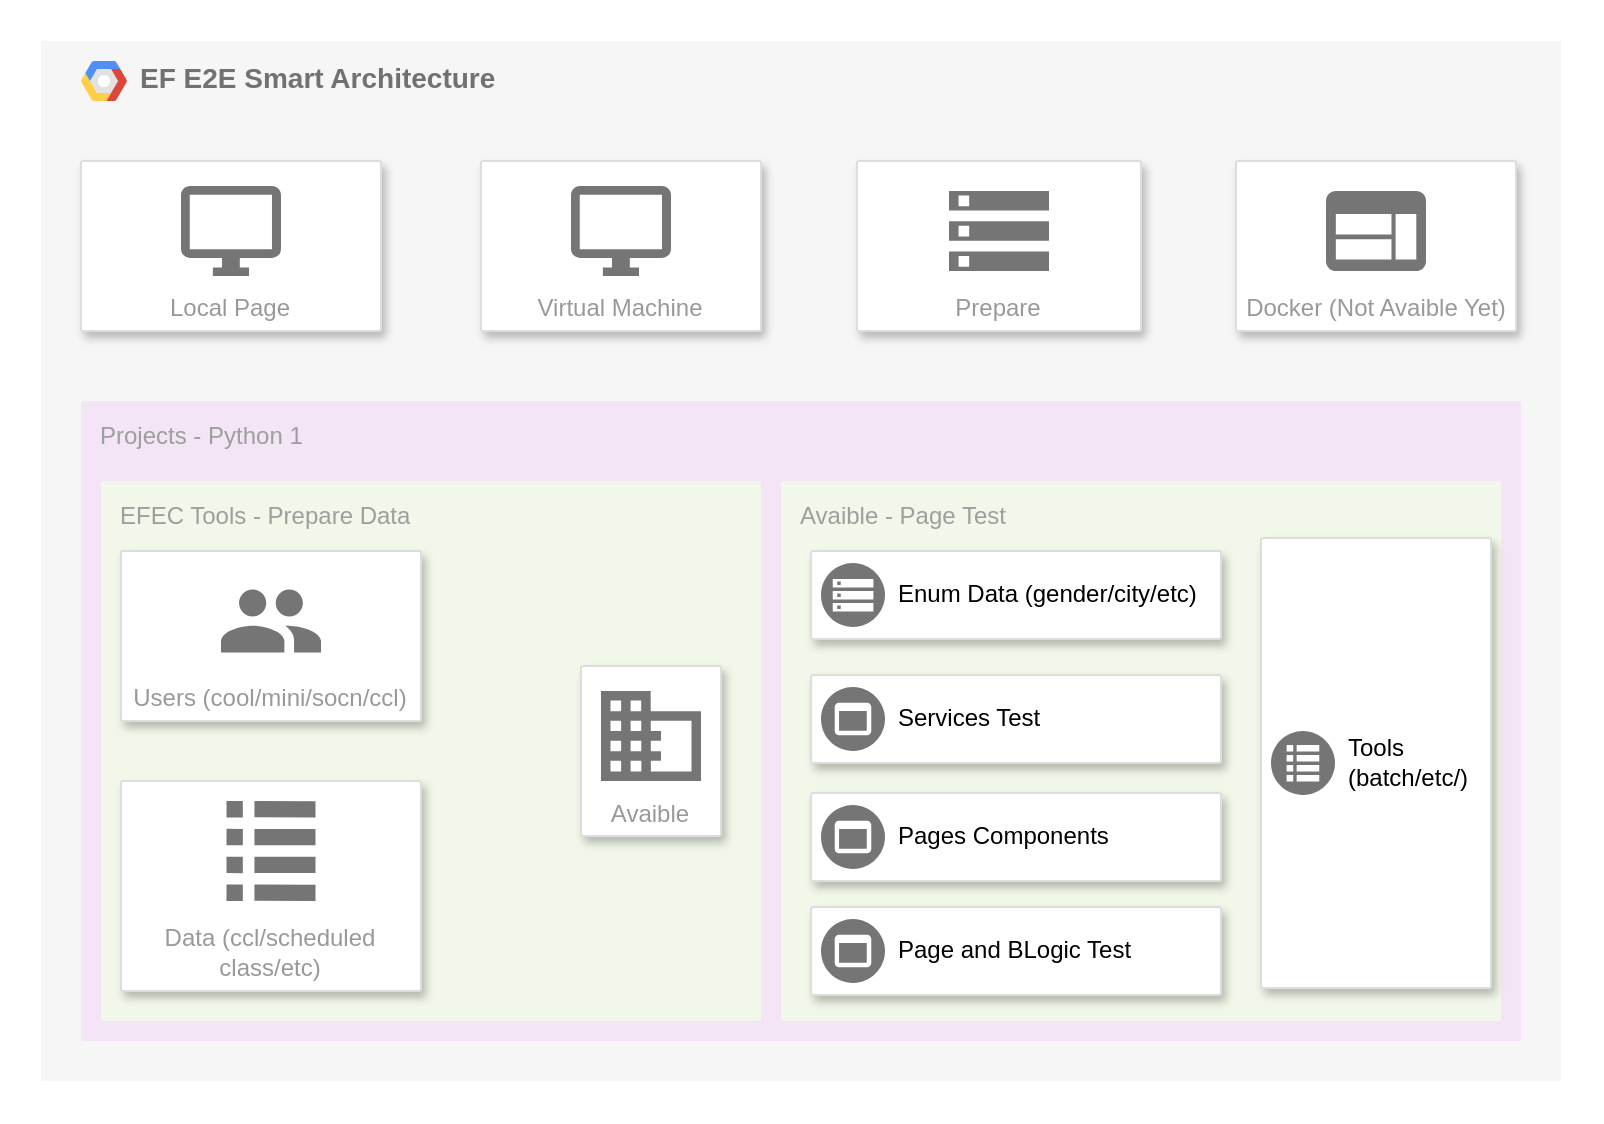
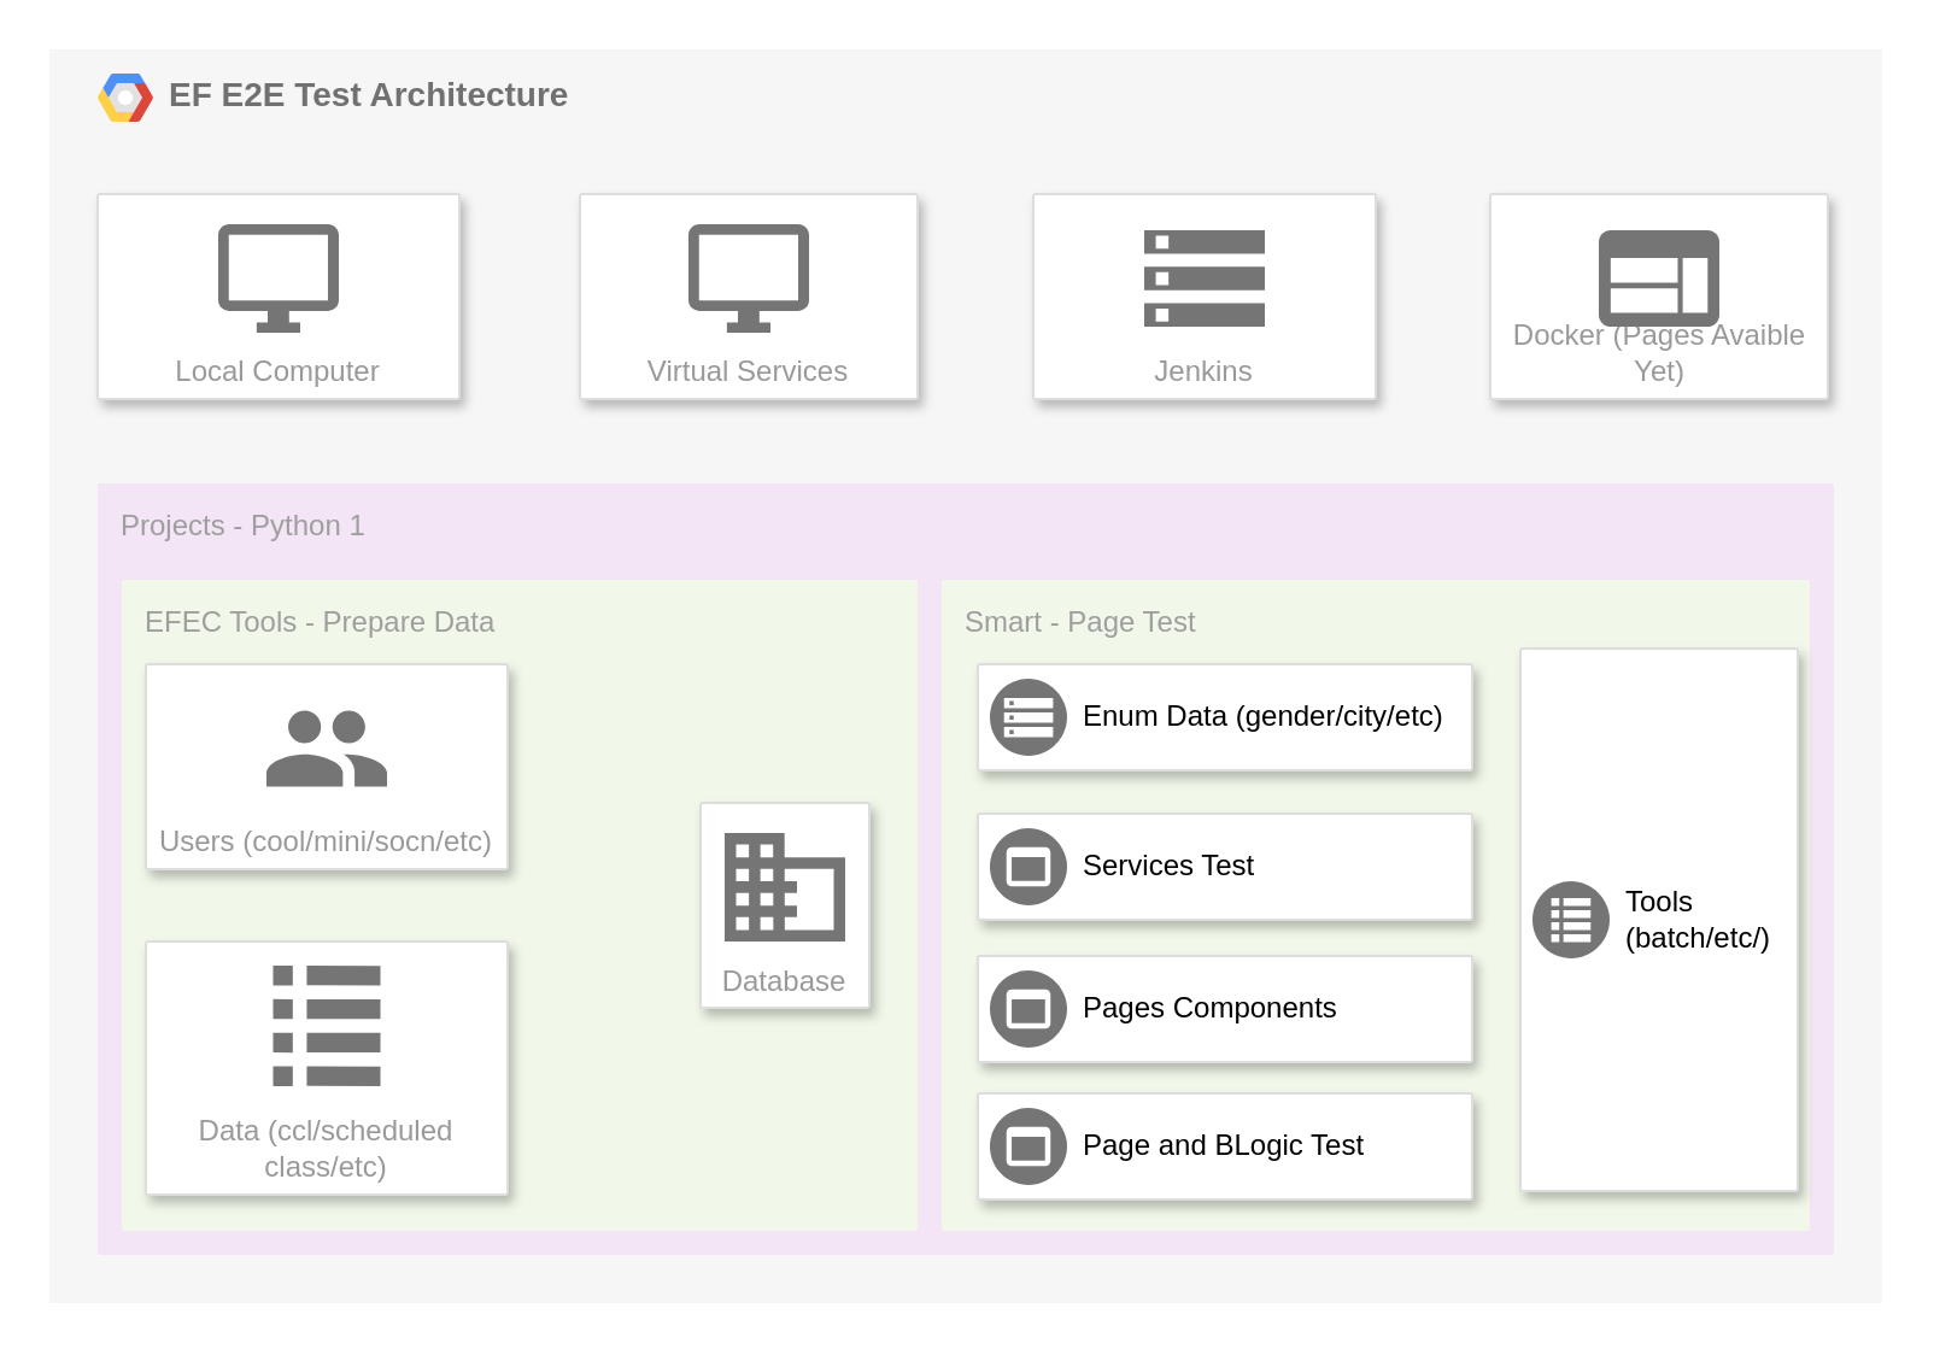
  <mxCell id="0" />
  <mxCell id="1" parent="0" />
- <mxCell id="2" value="&lt;b&gt;EF E2E Smart Architecture&lt;/b&gt;" style="fillColor=#F6F6F6;strokeColor=none;shadow=0;gradientColor=none;fontSize=14;align=left;spacing=10;fontColor=#717171;9E9E9E;verticalAlign=top;spacingTop=-4;fontStyle=0;spacingLeft=40;html=1;" vertex="1" parent="1"><mxGeometry x="20" y="20" width="760" height="520" as="geometry" /></mxCell>
+ <mxCell id="2" value="&lt;b&gt;EF E2E Test Architecture&lt;/b&gt;" style="fillColor=#F6F6F6;strokeColor=none;shadow=0;gradientColor=none;fontSize=14;align=left;spacing=10;fontColor=#717171;9E9E9E;verticalAlign=top;spacingTop=-4;fontStyle=0;spacingLeft=40;html=1;" vertex="1" parent="1"><mxGeometry x="20" y="20" width="760" height="520" as="geometry" /></mxCell>
  <mxCell id="3" value="" style="shape=mxgraph.gcp2.google_cloud_platform;fillColor=#F6F6F6;strokeColor=none;shadow=0;gradientColor=none;" vertex="1" parent="2"><mxGeometry width="23" height="20" relative="1" as="geometry"><mxPoint x="20" y="10" as="offset" /></mxGeometry></mxCell>
  <mxCell id="4" value="Projects - Python 1" style="points=[[0,0,0],[0.25,0,0],[0.5,0,0],[0.75,0,0],[1,0,0],[1,0.25,0],[1,0.5,0],[1,0.75,0],[1,1,0],[0.75,1,0],[0.5,1,0],[0.25,1,0],[0,1,0],[0,0.75,0],[0,0.5,0],[0,0.25,0]];rounded=1;absoluteArcSize=1;arcSize=2;html=1;strokeColor=none;gradientColor=none;shadow=0;dashed=0;fontSize=12;fontColor=#9E9E9E;align=left;verticalAlign=top;spacing=10;spacingTop=-4;fillColor=#F3E5F5;" vertex="1" parent="2"><mxGeometry x="20" y="180" width="720" height="320" as="geometry" /></mxCell>
  <mxCell id="5" value="EFEC Tools - Prepare Data" style="points=[[0,0,0],[0.25,0,0],[0.5,0,0],[0.75,0,0],[1,0,0],[1,0.25,0],[1,0.5,0],[1,0.75,0],[1,1,0],[0.75,1,0],[0.5,1,0],[0.25,1,0],[0,1,0],[0,0.75,0],[0,0.5,0],[0,0.25,0]];rounded=1;absoluteArcSize=1;arcSize=2;html=1;strokeColor=none;gradientColor=none;shadow=0;dashed=0;fontSize=12;fontColor=#9E9E9E;align=left;verticalAlign=top;spacing=10;spacingTop=-4;fillColor=#F1F8E9;" vertex="1" parent="2"><mxGeometry x="30" y="220" width="330" height="270" as="geometry" /></mxCell>
- <mxCell id="6" value="Avaible - Page Test" style="points=[[0,0,0],[0.25,0,0],[0.5,0,0],[0.75,0,0],[1,0,0],[1,0.25,0],[1,0.5,0],[1,0.75,0],[1,1,0],[0.75,1,0],[0.5,1,0],[0.25,1,0],[0,1,0],[0,0.75,0],[0,0.5,0],[0,0.25,0]];rounded=1;absoluteArcSize=1;arcSize=2;html=1;strokeColor=none;gradientColor=none;shadow=0;dashed=0;fontSize=12;fontColor=#9E9E9E;align=left;verticalAlign=top;spacing=10;spacingTop=-4;fillColor=#F1F8E9;" vertex="1" parent="2"><mxGeometry x="370" y="220" width="360" height="270" as="geometry" /></mxCell>
- <mxCell id="7" value="Avaible" style="strokeColor=#dddddd;fillColor=#ffffff;shadow=1;strokeWidth=1;rounded=1;absoluteArcSize=1;arcSize=2;labelPosition=center;verticalLabelPosition=middle;align=center;verticalAlign=bottom;spacingLeft=0;fontColor=#999999;fontSize=12;whiteSpace=wrap;spacingBottom=2;" vertex="1" parent="2"><mxGeometry x="270" y="312.5" width="70" height="85" as="geometry" /></mxCell>
+ <mxCell id="6" value="Smart - Page Test" style="points=[[0,0,0],[0.25,0,0],[0.5,0,0],[0.75,0,0],[1,0,0],[1,0.25,0],[1,0.5,0],[1,0.75,0],[1,1,0],[0.75,1,0],[0.5,1,0],[0.25,1,0],[0,1,0],[0,0.75,0],[0,0.5,0],[0,0.25,0]];rounded=1;absoluteArcSize=1;arcSize=2;html=1;strokeColor=none;gradientColor=none;shadow=0;dashed=0;fontSize=12;fontColor=#9E9E9E;align=left;verticalAlign=top;spacing=10;spacingTop=-4;fillColor=#F1F8E9;" vertex="1" parent="2"><mxGeometry x="370" y="220" width="360" height="270" as="geometry" /></mxCell>
+ <mxCell id="7" value="Database" style="strokeColor=#dddddd;fillColor=#ffffff;shadow=1;strokeWidth=1;rounded=1;absoluteArcSize=1;arcSize=2;labelPosition=center;verticalLabelPosition=middle;align=center;verticalAlign=bottom;spacingLeft=0;fontColor=#999999;fontSize=12;whiteSpace=wrap;spacingBottom=2;" vertex="1" parent="2"><mxGeometry x="270" y="312.5" width="70" height="85" as="geometry" /></mxCell>
  <mxCell id="8" value="" style="dashed=0;connectable=0;html=1;fillColor=#757575;strokeColor=none;shape=mxgraph.gcp2.database;part=1;" vertex="1" parent="7"><mxGeometry x="0.5" width="50" height="45" relative="1" as="geometry"><mxPoint x="-25" y="12.5" as="offset" /></mxGeometry></mxCell>
- <mxCell id="9" value="Users (cool/mini/socn/ccl)" style="strokeColor=#dddddd;fillColor=#ffffff;shadow=1;strokeWidth=1;rounded=1;absoluteArcSize=1;arcSize=2;labelPosition=center;verticalLabelPosition=middle;align=center;verticalAlign=bottom;spacingLeft=0;fontColor=#999999;fontSize=12;whiteSpace=wrap;spacingBottom=2;" vertex="1" parent="2"><mxGeometry x="40" y="255" width="150" height="85" as="geometry" /></mxCell>
+ <mxCell id="9" value="Users (cool/mini/socn/etc)" style="strokeColor=#dddddd;fillColor=#ffffff;shadow=1;strokeWidth=1;rounded=1;absoluteArcSize=1;arcSize=2;labelPosition=center;verticalLabelPosition=middle;align=center;verticalAlign=bottom;spacingLeft=0;fontColor=#999999;fontSize=12;whiteSpace=wrap;spacingBottom=2;" vertex="1" parent="2"><mxGeometry x="40" y="255" width="150" height="85" as="geometry" /></mxCell>
  <mxCell id="10" value="" style="dashed=0;connectable=0;html=1;fillColor=#757575;strokeColor=none;shape=mxgraph.gcp2.users;part=1;" vertex="1" parent="9"><mxGeometry x="0.5" width="50" height="31.5" relative="1" as="geometry"><mxPoint x="-25" y="19.25" as="offset" /></mxGeometry></mxCell>
  <mxCell id="11" value="Data (ccl/scheduled class/etc)" style="strokeColor=#dddddd;fillColor=#ffffff;shadow=1;strokeWidth=1;rounded=1;absoluteArcSize=1;arcSize=2;labelPosition=center;verticalLabelPosition=middle;align=center;verticalAlign=bottom;spacingLeft=0;fontColor=#999999;fontSize=12;whiteSpace=wrap;spacingBottom=2;" vertex="1" parent="2"><mxGeometry x="40" y="370" width="150" height="105" as="geometry" /></mxCell>
  <mxCell id="12" value="" style="dashed=0;connectable=0;html=1;fillColor=#757575;strokeColor=none;shape=mxgraph.gcp2.list;part=1;" vertex="1" parent="11"><mxGeometry x="0.5" width="44.5" height="50" relative="1" as="geometry"><mxPoint x="-22.25" y="10" as="offset" /></mxGeometry></mxCell>
- <mxCell id="13" value="Local Page" style="strokeColor=#dddddd;fillColor=#ffffff;shadow=1;strokeWidth=1;rounded=1;absoluteArcSize=1;arcSize=2;labelPosition=center;verticalLabelPosition=middle;align=center;verticalAlign=bottom;spacingLeft=0;fontColor=#999999;fontSize=12;whiteSpace=wrap;spacingBottom=2;" vertex="1" parent="2"><mxGeometry x="20" y="60" width="150" height="85" as="geometry" /></mxCell>
+ <mxCell id="13" value="Local Computer" style="strokeColor=#dddddd;fillColor=#ffffff;shadow=1;strokeWidth=1;rounded=1;absoluteArcSize=1;arcSize=2;labelPosition=center;verticalLabelPosition=middle;align=center;verticalAlign=bottom;spacingLeft=0;fontColor=#999999;fontSize=12;whiteSpace=wrap;spacingBottom=2;" vertex="1" parent="2"><mxGeometry x="20" y="60" width="150" height="85" as="geometry" /></mxCell>
  <mxCell id="14" value="" style="dashed=0;connectable=0;html=1;fillColor=#757575;strokeColor=none;shape=mxgraph.gcp2.desktop;part=1;" vertex="1" parent="13"><mxGeometry x="0.5" width="50" height="45" relative="1" as="geometry"><mxPoint x="-25" y="12.5" as="offset" /></mxGeometry></mxCell>
- <mxCell id="15" value="Prepare" style="strokeColor=#dddddd;fillColor=#ffffff;shadow=1;strokeWidth=1;rounded=1;absoluteArcSize=1;arcSize=2;labelPosition=center;verticalLabelPosition=middle;align=center;verticalAlign=bottom;spacingLeft=0;fontColor=#999999;fontSize=12;whiteSpace=wrap;spacingBottom=2;" vertex="1" parent="2"><mxGeometry x="408" y="60" width="142" height="85" as="geometry" /></mxCell>
+ <mxCell id="15" value="Jenkins" style="strokeColor=#dddddd;fillColor=#ffffff;shadow=1;strokeWidth=1;rounded=1;absoluteArcSize=1;arcSize=2;labelPosition=center;verticalLabelPosition=middle;align=center;verticalAlign=bottom;spacingLeft=0;fontColor=#999999;fontSize=12;whiteSpace=wrap;spacingBottom=2;" vertex="1" parent="2"><mxGeometry x="408" y="60" width="142" height="85" as="geometry" /></mxCell>
  <mxCell id="16" value="" style="dashed=0;connectable=0;html=1;fillColor=#757575;strokeColor=none;shape=mxgraph.gcp2.storage;part=1;" vertex="1" parent="15"><mxGeometry x="0.5" width="50" height="40" relative="1" as="geometry"><mxPoint x="-25" y="15" as="offset" /></mxGeometry></mxCell>
- <mxCell id="17" value="Virtual Machine" style="strokeColor=#dddddd;fillColor=#ffffff;shadow=1;strokeWidth=1;rounded=1;absoluteArcSize=1;arcSize=2;labelPosition=center;verticalLabelPosition=middle;align=center;verticalAlign=bottom;spacingLeft=0;fontColor=#999999;fontSize=12;whiteSpace=wrap;spacingBottom=2;" vertex="1" parent="2"><mxGeometry x="220" y="60" width="140" height="85" as="geometry" /></mxCell>
+ <mxCell id="17" value="Virtual Services" style="strokeColor=#dddddd;fillColor=#ffffff;shadow=1;strokeWidth=1;rounded=1;absoluteArcSize=1;arcSize=2;labelPosition=center;verticalLabelPosition=middle;align=center;verticalAlign=bottom;spacingLeft=0;fontColor=#999999;fontSize=12;whiteSpace=wrap;spacingBottom=2;" vertex="1" parent="2"><mxGeometry x="220" y="60" width="140" height="85" as="geometry" /></mxCell>
  <mxCell id="18" value="" style="dashed=0;connectable=0;html=1;fillColor=#757575;strokeColor=none;shape=mxgraph.gcp2.desktop;part=1;" vertex="1" parent="17"><mxGeometry x="0.5" width="50" height="45" relative="1" as="geometry"><mxPoint x="-25" y="12.5" as="offset" /></mxGeometry></mxCell>
  <mxCell id="19" value="" style="strokeColor=#dddddd;fillColor=#ffffff;shadow=1;strokeWidth=1;rounded=1;absoluteArcSize=1;arcSize=2;" vertex="1" parent="2"><mxGeometry x="385" y="376" width="205" height="44" as="geometry" /></mxCell>
  <mxCell id="20" value="Pages Components" style="dashed=0;connectable=0;html=1;fillColor=#757575;strokeColor=none;shape=mxgraph.gcp2.frontend_platform_services;part=1;labelPosition=right;verticalLabelPosition=middle;align=left;verticalAlign=middle;spacingLeft=5;fontColor=#000000;fontSize=12;" vertex="1" parent="19"><mxGeometry y="0.5" width="32" height="32" relative="1" as="geometry"><mxPoint x="5" y="-16" as="offset" /></mxGeometry></mxCell>
  <mxCell id="21" value="" style="strokeColor=#dddddd;fillColor=#ffffff;shadow=1;strokeWidth=1;rounded=1;absoluteArcSize=1;arcSize=2;" vertex="1" parent="2"><mxGeometry x="385" y="317" width="205" height="44" as="geometry" /></mxCell>
  <mxCell id="22" value="Services Test" style="dashed=0;connectable=0;html=1;fillColor=#757575;strokeColor=none;shape=mxgraph.gcp2.frontend_platform_services;part=1;labelPosition=right;verticalLabelPosition=middle;align=left;verticalAlign=middle;spacingLeft=5;fontColor=#000000;fontSize=12;" vertex="1" parent="21"><mxGeometry y="0.5" width="32" height="32" relative="1" as="geometry"><mxPoint x="5" y="-16" as="offset" /></mxGeometry></mxCell>
  <mxCell id="23" value="" style="strokeColor=#dddddd;fillColor=#ffffff;shadow=1;strokeWidth=1;rounded=1;absoluteArcSize=1;arcSize=2;" vertex="1" parent="2"><mxGeometry x="610" y="248.5" width="115" height="225" as="geometry" /></mxCell>
  <mxCell id="24" value="Tools &lt;br&gt;(batch/etc/)" style="dashed=0;connectable=0;html=1;fillColor=#757575;strokeColor=none;shape=mxgraph.gcp2.task_queues;part=1;labelPosition=right;verticalLabelPosition=middle;align=left;verticalAlign=middle;spacingLeft=5;fontColor=#000000;fontSize=12;" vertex="1" parent="23"><mxGeometry y="0.5" width="32" height="32" relative="1" as="geometry"><mxPoint x="5" y="-16" as="offset" /></mxGeometry></mxCell>
  <mxCell id="25" value="" style="strokeColor=#dddddd;fillColor=#ffffff;shadow=1;strokeWidth=1;rounded=1;absoluteArcSize=1;arcSize=2;" vertex="1" parent="2"><mxGeometry x="385" y="433" width="205" height="44" as="geometry" /></mxCell>
  <mxCell id="26" value="Page and BLogic Test" style="dashed=0;connectable=0;html=1;fillColor=#757575;strokeColor=none;shape=mxgraph.gcp2.frontend_platform_services;part=1;labelPosition=right;verticalLabelPosition=middle;align=left;verticalAlign=middle;spacingLeft=5;fontColor=#000000;fontSize=12;" vertex="1" parent="25"><mxGeometry y="0.5" width="32" height="32" relative="1" as="geometry"><mxPoint x="5" y="-16" as="offset" /></mxGeometry></mxCell>
  <mxCell id="27" value="" style="strokeColor=#dddddd;fillColor=#ffffff;shadow=1;strokeWidth=1;rounded=1;absoluteArcSize=1;arcSize=2;" vertex="1" parent="2"><mxGeometry x="385" y="255" width="205" height="44" as="geometry" /></mxCell>
  <mxCell id="28" value="Enum Data (gender/city/etc)" style="dashed=0;connectable=0;html=1;fillColor=#757575;strokeColor=none;shape=mxgraph.gcp2.persistent_disk_snapshot;part=1;labelPosition=right;verticalLabelPosition=middle;align=left;verticalAlign=middle;spacingLeft=5;fontColor=#000000;fontSize=12;" vertex="1" parent="27"><mxGeometry y="0.5" width="32" height="32" relative="1" as="geometry"><mxPoint x="5" y="-16" as="offset" /></mxGeometry></mxCell>
- <mxCell id="29" value="Docker (Not Avaible Yet)" style="strokeColor=#dddddd;fillColor=#ffffff;shadow=1;strokeWidth=1;rounded=1;absoluteArcSize=1;arcSize=2;labelPosition=center;verticalLabelPosition=middle;align=center;verticalAlign=bottom;spacingLeft=0;fontColor=#999999;fontSize=12;whiteSpace=wrap;spacingBottom=2;" vertex="1" parent="2"><mxGeometry x="597.5" y="60" width="140" height="85" as="geometry" /></mxCell>
+ <mxCell id="29" value="Docker (Pages Avaible Yet)" style="strokeColor=#dddddd;fillColor=#ffffff;shadow=1;strokeWidth=1;rounded=1;absoluteArcSize=1;arcSize=2;labelPosition=center;verticalLabelPosition=middle;align=center;verticalAlign=bottom;spacingLeft=0;fontColor=#999999;fontSize=12;whiteSpace=wrap;spacingBottom=2;" vertex="1" parent="2"><mxGeometry x="597.5" y="60" width="140" height="85" as="geometry" /></mxCell>
  <mxCell id="30" value="" style="dashed=0;connectable=0;html=1;fillColor=#757575;strokeColor=none;shape=mxgraph.gcp2.application;part=1;" vertex="1" parent="29"><mxGeometry x="0.5" width="50" height="40" relative="1" as="geometry"><mxPoint x="-25" y="15" as="offset" /></mxGeometry></mxCell>
